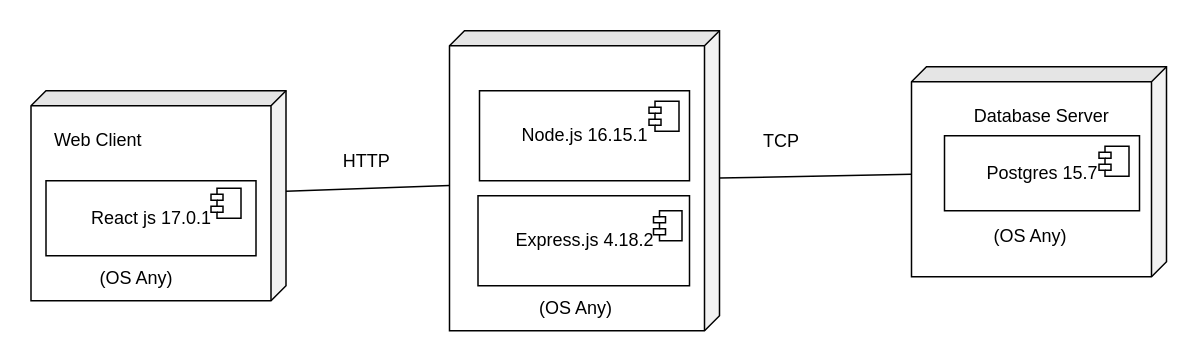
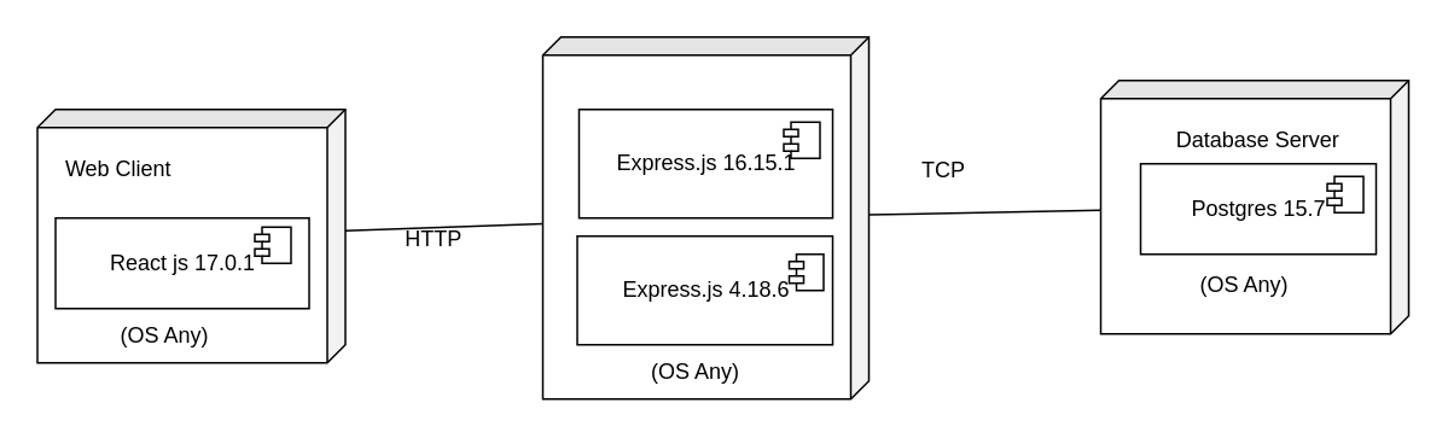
  <mxCell id="0" />
  <mxCell id="1" parent="0" />
  <mxCell id="2" value="" style="shape=cube;whiteSpace=wrap;html=1;boundedLbl=1;backgroundOutline=1;darkOpacity=0.05;darkOpacity2=0.1;size=10;direction=south;align=left;" parent="1" vertex="1"><mxGeometry x="299" y="20" width="180" height="200" as="geometry" /></mxCell>
- <mxCell id="3" value="Node.js 16.15.1" style="html=1;dropTarget=0;" parent="1" vertex="1"><mxGeometry x="319" y="60" width="140" height="60" as="geometry" /></mxCell>
+ <mxCell id="3" value="Express.js 16.15.1" style="html=1;dropTarget=0;" parent="1" vertex="1"><mxGeometry x="319" y="60" width="140" height="60" as="geometry" /></mxCell>
  <mxCell id="4" value="" style="shape=module;jettyWidth=8;jettyHeight=4;" parent="3" vertex="1"><mxGeometry x="1" width="20" height="20" relative="1" as="geometry"><mxPoint x="-27" y="7" as="offset" /></mxGeometry></mxCell>
- <mxCell id="5" value="Express.js 4.18.2" style="html=1;dropTarget=0;" parent="1" vertex="1"><mxGeometry x="318" y="130" width="141" height="60" as="geometry" /></mxCell>
+ <mxCell id="5" value="Express.js 4.18.6" style="html=1;dropTarget=0;" parent="1" vertex="1"><mxGeometry x="318" y="130" width="141" height="60" as="geometry" /></mxCell>
  <mxCell id="6" value="" style="shape=module;jettyWidth=8;jettyHeight=4;" parent="5" vertex="1"><mxGeometry x="1" width="19" height="20" relative="1" as="geometry"><mxPoint x="-24" y="10" as="offset" /></mxGeometry></mxCell>
  <mxCell id="7" value="" style="shape=cube;whiteSpace=wrap;html=1;boundedLbl=1;backgroundOutline=1;darkOpacity=0.05;darkOpacity2=0.1;size=10;direction=south;align=left;" parent="1" vertex="1"><mxGeometry x="20" y="60" width="170" height="140" as="geometry" /></mxCell>
  <mxCell id="8" value="Web Client" style="text;html=1;strokeColor=none;fillColor=none;align=center;verticalAlign=middle;whiteSpace=wrap;rounded=0;" parent="1" vertex="1"><mxGeometry x="25" y="77.5" width="80" height="30" as="geometry" /></mxCell>
  <mxCell id="9" value="" style="endArrow=none;html=1;rounded=0;" parent="1" source="7" target="2" edge="1"><mxGeometry width="50" height="50" relative="1" as="geometry"><mxPoint x="379" y="-20" as="sourcePoint" /><mxPoint x="289" y="65" as="targetPoint" /></mxGeometry></mxCell>
  <mxCell id="10" value="React js 17.0.1" style="html=1;dropTarget=0;" parent="1" vertex="1"><mxGeometry x="30" y="120" width="140" height="50" as="geometry" /></mxCell>
  <mxCell id="11" value="" style="shape=module;jettyWidth=8;jettyHeight=4;" parent="10" vertex="1"><mxGeometry x="1" width="20" height="20" relative="1" as="geometry"><mxPoint x="-30" y="5" as="offset" /></mxGeometry></mxCell>
- <mxCell id="12" value="HTTP" style="text;html=1;strokeColor=none;fillColor=none;align=center;verticalAlign=middle;whiteSpace=wrap;rounded=0;" parent="1" vertex="1"><mxGeometry x="214" y="92" width="60" height="30" as="geometry" /></mxCell>
+ <mxCell id="12" value="HTTP" style="text;html=1;strokeColor=none;fillColor=none;align=center;verticalAlign=middle;whiteSpace=wrap;rounded=0;" parent="1" vertex="1"><mxGeometry x="209" y="117" width="60" height="30" as="geometry" /></mxCell>
  <mxCell id="13" value="" style="shape=cube;whiteSpace=wrap;html=1;boundedLbl=1;backgroundOutline=1;darkOpacity=0.05;darkOpacity2=0.1;size=10;direction=south;align=left;" parent="1" vertex="1"><mxGeometry x="607" y="44" width="170" height="140" as="geometry" /></mxCell>
  <mxCell id="14" value="" style="endArrow=none;html=1;rounded=0;" parent="1" source="2" target="13" edge="1"><mxGeometry width="50" height="50" relative="1" as="geometry"><mxPoint x="479" y="65.4" as="sourcePoint" /><mxPoint x="599" y="65" as="targetPoint" /></mxGeometry></mxCell>
  <mxCell id="15" value="Postgres 15.7" style="html=1;dropTarget=0;" parent="1" vertex="1"><mxGeometry x="629" y="90" width="130" height="50" as="geometry" /></mxCell>
  <mxCell id="16" value="" style="shape=module;jettyWidth=8;jettyHeight=4;" parent="15" vertex="1"><mxGeometry x="1" width="20" height="20" relative="1" as="geometry"><mxPoint x="-27" y="7" as="offset" /></mxGeometry></mxCell>
  <mxCell id="17" value="Database Server" style="text;html=1;strokeColor=none;fillColor=none;align=center;verticalAlign=middle;whiteSpace=wrap;rounded=0;" parent="1" vertex="1"><mxGeometry x="639" y="62" width="110" height="30" as="geometry" /></mxCell>
  <mxCell id="18" value="TCP" style="text;html=1;align=center;verticalAlign=middle;resizable=0;points=[];autosize=1;strokeColor=none;fillColor=none;" parent="1" vertex="1"><mxGeometry x="499" y="81" width="42" height="26" as="geometry" /></mxCell>
  <mxCell id="19" value="(OS Any)" style="text;html=1;align=center;verticalAlign=middle;resizable=0;points=[];autosize=1;strokeColor=none;fillColor=none;" parent="1" vertex="1"><mxGeometry x="55" y="170" width="70" height="30" as="geometry" /></mxCell>
  <mxCell id="20" value="(OS Any)" style="text;html=1;align=center;verticalAlign=middle;resizable=0;points=[];autosize=1;strokeColor=none;fillColor=none;" parent="1" vertex="1"><mxGeometry x="348" y="190" width="70" height="30" as="geometry" /></mxCell>
  <mxCell id="21" value="(OS Any)" style="text;html=1;align=center;verticalAlign=middle;resizable=0;points=[];autosize=1;strokeColor=none;fillColor=none;" parent="1" vertex="1"><mxGeometry x="651" y="142" width="70" height="30" as="geometry" /></mxCell>
